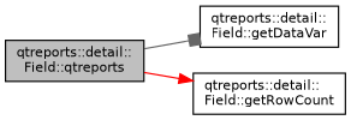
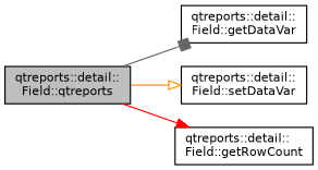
  digraph {
    rankdir=LR
    node [color=black fontname=Helvetica fontsize=10 shape=record]
    edge [fontname=Helvetica fontsize=10 labelfontname=Helvetica labelfontsize=10 style=solid]
    n1 [fillcolor=grey75 fontcolor=black height=0.2 label="qtreports::detail::\lField::qtreports" style=filled width=0.4]
    n2 [height=0.2 label="qtreports::detail::\lField::getDataVar" width=0.4]
+   n3 [height=0.2 label="qtreports::detail::\lField::setDataVar" width=0.4]
    n4 [height=0.2 label="qtreports::detail::\lField::getRowCount" width=0.4]
    n1 -> n2 [arrowhead=box color=gray40]
+   n1 -> n3 [arrowhead=onormal color=darkorange]
    n1 -> n4 [arrowhead=normal color=red]
  }
